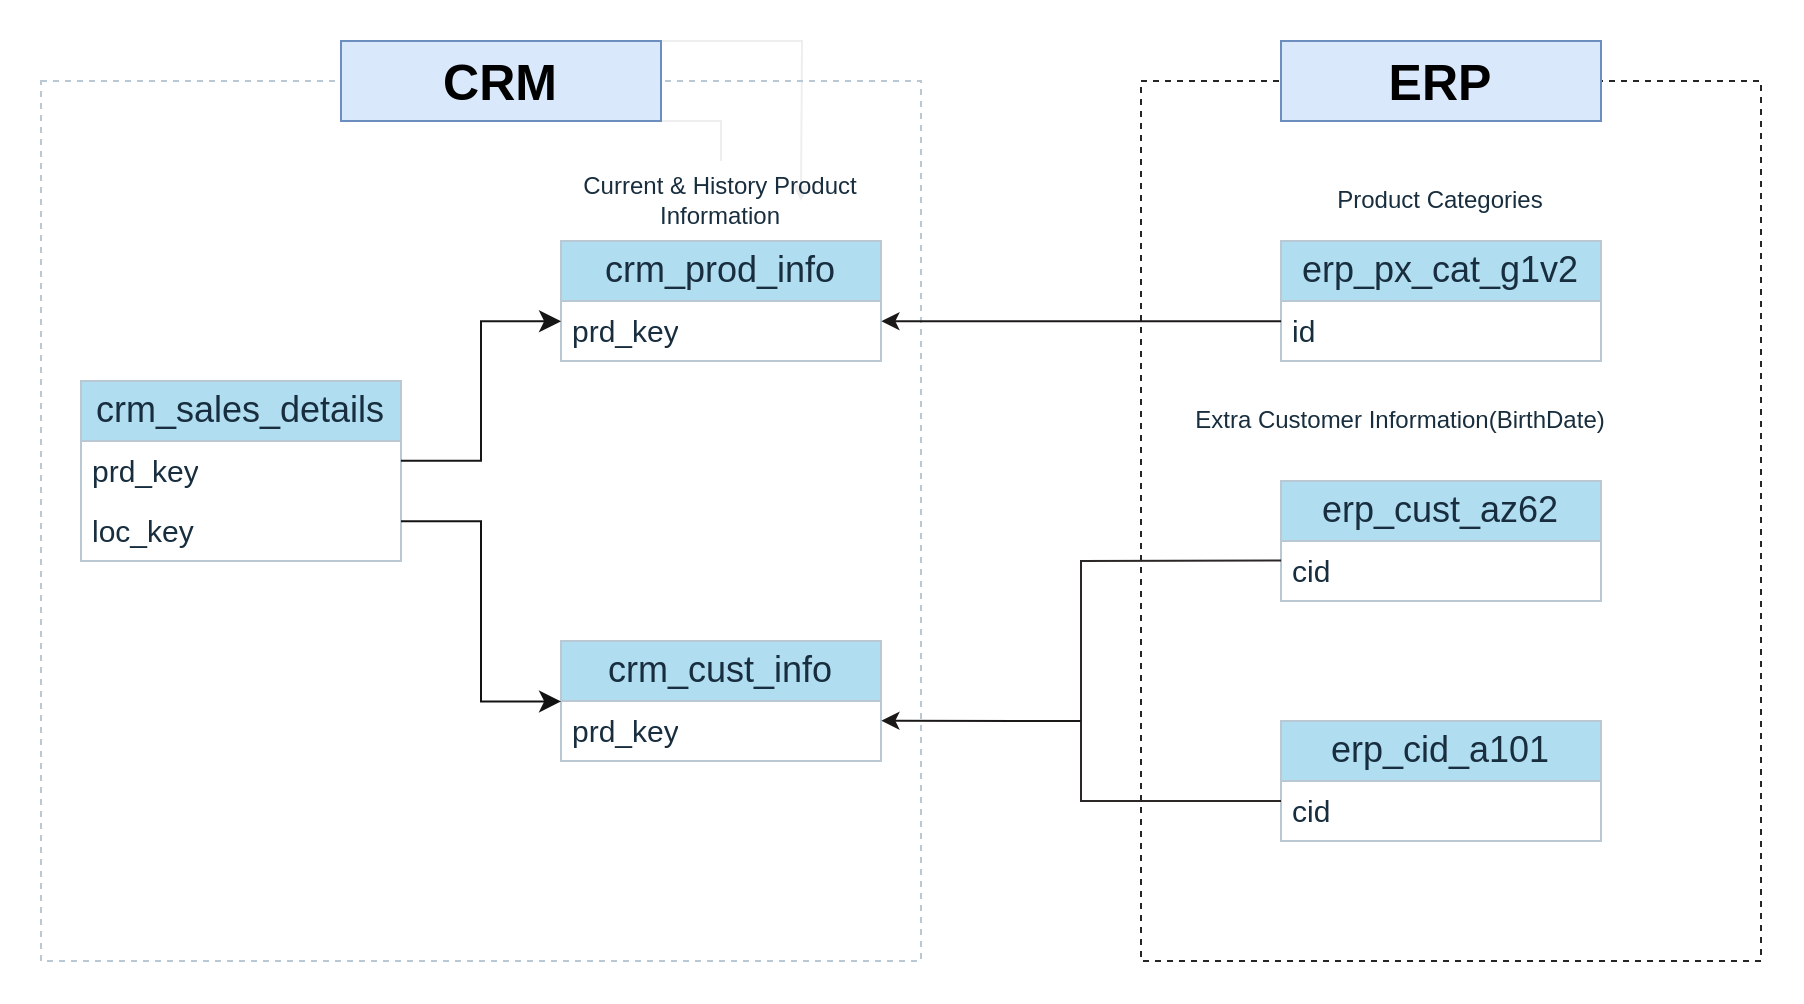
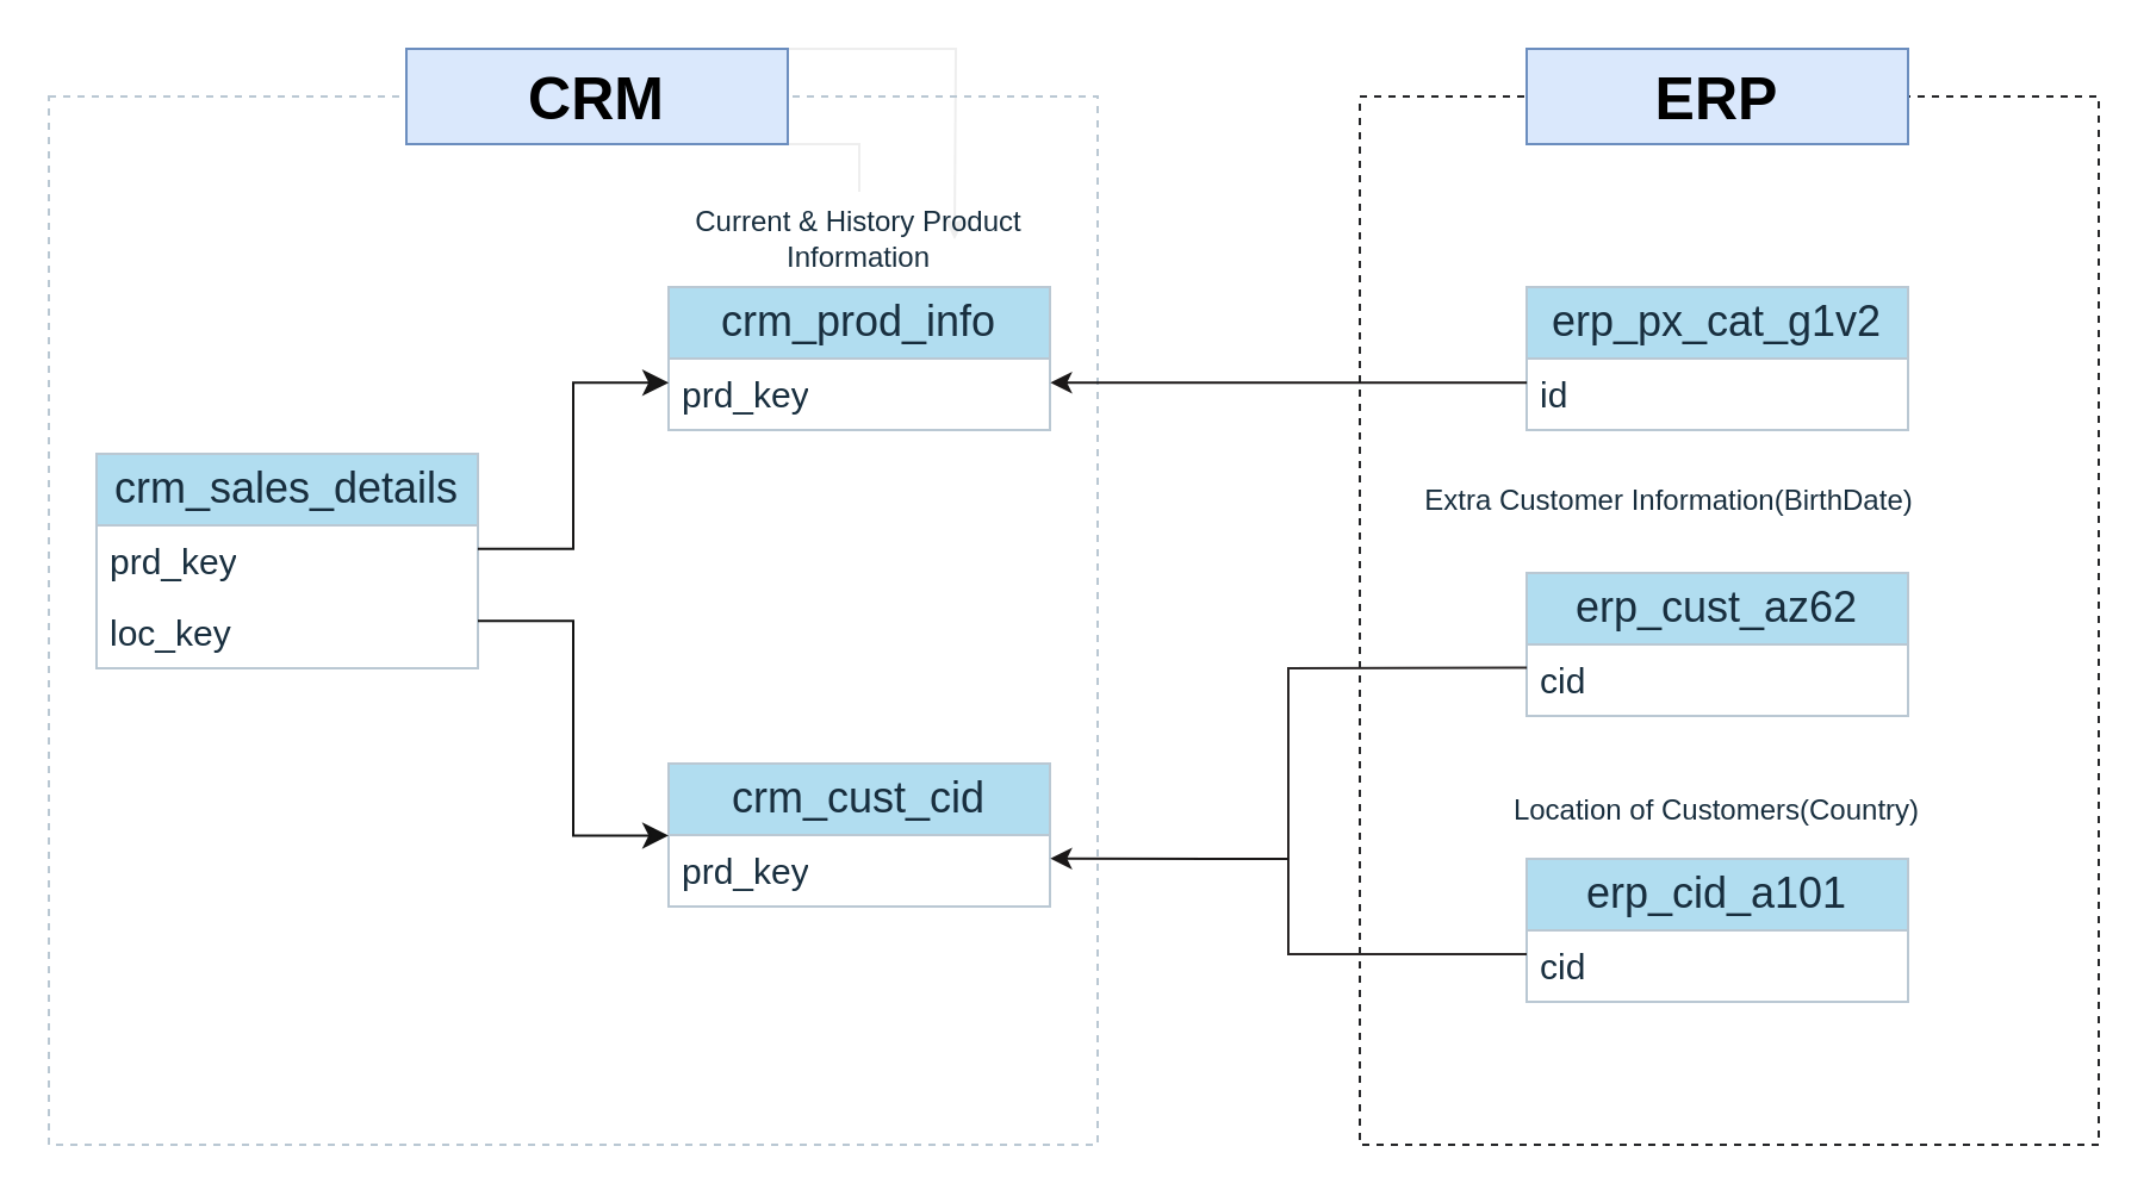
  <mxCell id="0" />
  <mxCell id="1" parent="0" />
  <mxCell id="2" value="&lt;font style=&quot;font-size: 18px;&quot;&gt;crm_sales_details&lt;/font&gt;" style="swimlane;fontStyle=0;childLayout=stackLayout;horizontal=1;startSize=30;horizontalStack=0;resizeParent=1;resizeParentMax=0;resizeLast=0;collapsible=1;marginBottom=0;whiteSpace=wrap;html=1;labelBackgroundColor=none;fillColor=#B1DDF0;strokeColor=#BAC8D3;fontColor=#182E3E;" vertex="1" parent="1"><mxGeometry x="40" y="190" width="160" height="90" as="geometry" /></mxCell>
  <mxCell id="3" value="&lt;font style=&quot;font-size: 15px;&quot;&gt;prd_key&lt;/font&gt;" style="text;strokeColor=none;fillColor=none;align=left;verticalAlign=middle;spacingLeft=4;spacingRight=4;overflow=hidden;points=[[0,0.5],[1,0.5]];portConstraint=eastwest;rotatable=0;whiteSpace=wrap;html=1;labelBackgroundColor=none;fontColor=#182E3E;" vertex="1" parent="2"><mxGeometry y="30" width="160" height="30" as="geometry" /></mxCell>
  <mxCell id="4" value="&lt;font style=&quot;font-size: 15px;&quot;&gt;loc_key&lt;/font&gt;" style="text;strokeColor=none;fillColor=none;align=left;verticalAlign=middle;spacingLeft=4;spacingRight=4;overflow=hidden;points=[[0,0.5],[1,0.5]];portConstraint=eastwest;rotatable=0;whiteSpace=wrap;html=1;labelBackgroundColor=none;fontColor=#182E3E;" vertex="1" parent="2"><mxGeometry y="60" width="160" height="30" as="geometry" /></mxCell>
  <mxCell id="5" value="&lt;font style=&quot;font-size: 18px;&quot;&gt;crm_prod_info&lt;/font&gt;" style="swimlane;fontStyle=0;childLayout=stackLayout;horizontal=1;startSize=30;horizontalStack=0;resizeParent=1;resizeParentMax=0;resizeLast=0;collapsible=1;marginBottom=0;whiteSpace=wrap;html=1;labelBackgroundColor=none;fillColor=#B1DDF0;strokeColor=#BAC8D3;fontColor=#182E3E;" vertex="1" parent="1"><mxGeometry x="280" y="120" width="160" height="60" as="geometry" /></mxCell>
  <mxCell id="6" value="&lt;font style=&quot;font-size: 15px;&quot;&gt;prd_key&lt;/font&gt;" style="text;strokeColor=none;fillColor=none;align=left;verticalAlign=middle;spacingLeft=4;spacingRight=4;overflow=hidden;points=[[0,0.5],[1,0.5]];portConstraint=eastwest;rotatable=0;whiteSpace=wrap;html=1;labelBackgroundColor=none;fontColor=#182E3E;" vertex="1" parent="5"><mxGeometry y="30" width="160" height="30" as="geometry" /></mxCell>
  <mxCell id="7" style="edgeStyle=orthogonalEdgeStyle;rounded=0;orthogonalLoop=1;jettySize=auto;html=1;exitX=0.5;exitY=0;exitDx=0;exitDy=0;strokeColor=#EEEEEE;fontColor=#FFFFFF;" edge="1" parent="1" source="23"><mxGeometry relative="1" as="geometry"><mxPoint x="400" y="100" as="targetPoint" /></mxGeometry></mxCell>
  <mxCell id="8" value="&lt;div&gt;Current &amp;amp; History Product Information&lt;/div&gt;" style="text;html=1;align=center;verticalAlign=middle;whiteSpace=wrap;rounded=0;fontColor=#182E3E;" vertex="1" parent="1"><mxGeometry x="280" y="80" width="160" height="40" as="geometry" /></mxCell>
- <mxCell id="9" value="&lt;font style=&quot;font-size: 18px;&quot;&gt;crm_cust_info&lt;/font&gt;" style="swimlane;fontStyle=0;childLayout=stackLayout;horizontal=1;startSize=30;horizontalStack=0;resizeParent=1;resizeParentMax=0;resizeLast=0;collapsible=1;marginBottom=0;whiteSpace=wrap;html=1;labelBackgroundColor=none;fillColor=#B1DDF0;strokeColor=#BAC8D3;fontColor=#182E3E;" vertex="1" parent="1"><mxGeometry x="280" y="320" width="160" height="60" as="geometry" /></mxCell>
+ <mxCell id="9" value="&lt;font style=&quot;font-size: 18px;&quot;&gt;crm_cust_cid&lt;/font&gt;" style="swimlane;fontStyle=0;childLayout=stackLayout;horizontal=1;startSize=30;horizontalStack=0;resizeParent=1;resizeParentMax=0;resizeLast=0;collapsible=1;marginBottom=0;whiteSpace=wrap;html=1;labelBackgroundColor=none;fillColor=#B1DDF0;strokeColor=#BAC8D3;fontColor=#182E3E;" vertex="1" parent="1"><mxGeometry x="280" y="320" width="160" height="60" as="geometry" /></mxCell>
  <mxCell id="10" value="&lt;font style=&quot;font-size: 15px;&quot;&gt;prd_key&lt;/font&gt;" style="text;strokeColor=none;fillColor=none;align=left;verticalAlign=middle;spacingLeft=4;spacingRight=4;overflow=hidden;points=[[0,0.5],[1,0.5]];portConstraint=eastwest;rotatable=0;whiteSpace=wrap;html=1;labelBackgroundColor=none;fontColor=#182E3E;" vertex="1" parent="9"><mxGeometry y="30" width="160" height="30" as="geometry" /></mxCell>
  <mxCell id="11" value="&lt;font style=&quot;font-size: 18px;&quot;&gt;erp_px_cat_g1v2&lt;/font&gt;" style="swimlane;fontStyle=0;childLayout=stackLayout;horizontal=1;startSize=30;horizontalStack=0;resizeParent=1;resizeParentMax=0;resizeLast=0;collapsible=1;marginBottom=0;whiteSpace=wrap;html=1;labelBackgroundColor=none;fillColor=#B1DDF0;strokeColor=#BAC8D3;fontColor=#182E3E;" vertex="1" parent="1"><mxGeometry x="640" y="120" width="160" height="60" as="geometry" /></mxCell>
  <mxCell id="12" value="&lt;font style=&quot;font-size: 15px;&quot;&gt;id&lt;/font&gt;" style="text;strokeColor=none;fillColor=none;align=left;verticalAlign=middle;spacingLeft=4;spacingRight=4;overflow=hidden;points=[[0,0.5],[1,0.5]];portConstraint=eastwest;rotatable=0;whiteSpace=wrap;html=1;labelBackgroundColor=none;fontColor=#182E3E;" vertex="1" parent="11"><mxGeometry y="30" width="160" height="30" as="geometry" /></mxCell>
  <mxCell id="13" value="&lt;font style=&quot;font-size: 18px;&quot;&gt;erp_cust_az62&lt;/font&gt;" style="swimlane;fontStyle=0;childLayout=stackLayout;horizontal=1;startSize=30;horizontalStack=0;resizeParent=1;resizeParentMax=0;resizeLast=0;collapsible=1;marginBottom=0;whiteSpace=wrap;html=1;labelBackgroundColor=none;fillColor=#B1DDF0;strokeColor=#BAC8D3;fontColor=#182E3E;" vertex="1" parent="1"><mxGeometry x="640" y="240" width="160" height="60" as="geometry" /></mxCell>
  <mxCell id="14" value="&lt;font style=&quot;font-size: 15px;&quot;&gt;cid&lt;/font&gt;" style="text;strokeColor=none;fillColor=none;align=left;verticalAlign=middle;spacingLeft=4;spacingRight=4;overflow=hidden;points=[[0,0.5],[1,0.5]];portConstraint=eastwest;rotatable=0;whiteSpace=wrap;html=1;labelBackgroundColor=none;fontColor=#182E3E;" vertex="1" parent="13"><mxGeometry y="30" width="160" height="30" as="geometry" /></mxCell>
  <mxCell id="15" value="&lt;font style=&quot;font-size: 18px;&quot;&gt;erp_cid_a101&lt;/font&gt;" style="swimlane;fontStyle=0;childLayout=stackLayout;horizontal=1;startSize=30;horizontalStack=0;resizeParent=1;resizeParentMax=0;resizeLast=0;collapsible=1;marginBottom=0;whiteSpace=wrap;html=1;labelBackgroundColor=none;fillColor=#B1DDF0;strokeColor=#BAC8D3;fontColor=#182E3E;" vertex="1" parent="1"><mxGeometry x="640" y="360" width="160" height="60" as="geometry" /></mxCell>
  <mxCell id="16" value="&lt;font style=&quot;font-size: 15px;&quot;&gt;cid&lt;/font&gt;" style="text;strokeColor=none;fillColor=none;align=left;verticalAlign=middle;spacingLeft=4;spacingRight=4;overflow=hidden;points=[[0,0.5],[1,0.5]];portConstraint=eastwest;rotatable=0;whiteSpace=wrap;html=1;labelBackgroundColor=none;fontColor=#182E3E;" vertex="1" parent="15"><mxGeometry y="30" width="160" height="30" as="geometry" /></mxCell>
- <mxCell id="17" value="&lt;div&gt;Product Categories&lt;/div&gt;" style="text;html=1;align=center;verticalAlign=middle;whiteSpace=wrap;rounded=0;fontColor=#182E3E;" vertex="1" parent="1"><mxGeometry x="640" y="80" width="160" height="40" as="geometry" /></mxCell>
  <mxCell id="18" value="&lt;div&gt;Extra Customer Information(BirthDate)&lt;/div&gt;" style="text;html=1;align=center;verticalAlign=middle;whiteSpace=wrap;rounded=0;fontColor=#182E3E;" vertex="1" parent="1"><mxGeometry x="585" y="190" width="230" height="40" as="geometry" /></mxCell>
+ <mxCell id="19" value="&lt;div&gt;Location of Customers(Country)&lt;/div&gt;" style="text;html=1;align=center;verticalAlign=middle;whiteSpace=wrap;rounded=0;fontColor=#182E3E;" vertex="1" parent="1"><mxGeometry x="615" y="320" width="210" height="40" as="geometry" /></mxCell>
  <mxCell id="20" value="" style="rounded=0;whiteSpace=wrap;html=1;strokeColor=light-dark(#252628, #39454e);fontColor=#182E3E;fillColor=none;dashed=1;" vertex="1" parent="1"><mxGeometry x="570" y="40" width="310" height="440" as="geometry" /></mxCell>
  <mxCell id="21" value="&lt;div&gt;&lt;font style=&quot;font-size: 25px;&quot;&gt;&lt;b&gt;ERP&lt;/b&gt;&lt;/font&gt;&lt;/div&gt;" style="text;html=1;align=center;verticalAlign=middle;whiteSpace=wrap;rounded=0;fillColor=#dae8fc;strokeColor=#6c8ebf;" vertex="1" parent="1"><mxGeometry x="640" y="20" width="160" height="40" as="geometry" /></mxCell>
  <mxCell id="22" value="" style="edgeStyle=orthogonalEdgeStyle;rounded=0;orthogonalLoop=1;jettySize=auto;html=1;exitX=0.5;exitY=0;exitDx=0;exitDy=0;strokeColor=#EEEEEE;fontColor=#FFFFFF;" edge="1" parent="1" source="8" target="23"><mxGeometry relative="1" as="geometry"><mxPoint x="400" y="100" as="targetPoint" /><mxPoint x="360" y="80" as="sourcePoint" /></mxGeometry></mxCell>
  <mxCell id="23" value="" style="rounded=0;whiteSpace=wrap;html=1;strokeColor=#BAC8D3;fontColor=#182E3E;fillColor=none;dashed=1;" vertex="1" parent="1"><mxGeometry x="20" y="40" width="440" height="440" as="geometry" /></mxCell>
  <mxCell id="24" value="&lt;div&gt;&lt;font style=&quot;font-size: 25px;&quot;&gt;&lt;b&gt;CRM&lt;/b&gt;&lt;/font&gt;&lt;/div&gt;" style="text;html=1;align=center;verticalAlign=middle;whiteSpace=wrap;rounded=0;fillColor=#dae8fc;strokeColor=#6c8ebf;" vertex="1" parent="1"><mxGeometry x="170" y="20" width="160" height="40" as="geometry" /></mxCell>
  <mxCell id="25" value="" style="edgeStyle=elbowEdgeStyle;elbow=horizontal;endArrow=classic;html=1;curved=0;rounded=0;endSize=8;startSize=8;strokeColor=light-dark(#171616, #202020);fontColor=#FFFFFF;entryX=0.591;entryY=0.273;entryDx=0;entryDy=0;entryPerimeter=0;" edge="1" parent="1" target="23"><mxGeometry width="50" height="50" relative="1" as="geometry"><mxPoint x="199.96" y="229.88" as="sourcePoint" /><mxPoint x="280" y="180" as="targetPoint" /><Array as="points"><mxPoint x="240" y="150" /></Array></mxGeometry></mxCell>
  <mxCell id="26" value="" style="edgeStyle=elbowEdgeStyle;elbow=horizontal;endArrow=classic;html=1;curved=0;rounded=0;endSize=8;startSize=8;strokeColor=light-dark(#121212, #202020);fontColor=#FFFFFF;exitX=0.182;exitY=0.614;exitDx=0;exitDy=0;exitPerimeter=0;entryX=0.591;entryY=0.705;entryDx=0;entryDy=0;entryPerimeter=0;" edge="1" parent="1" target="23"><mxGeometry width="50" height="50" relative="1" as="geometry"><mxPoint x="200" y="260.16" as="sourcePoint" /><mxPoint x="299.92" y="320" as="targetPoint" /></mxGeometry></mxCell>
  <mxCell id="27" value="" style="endArrow=classic;html=1;rounded=0;strokeColor=light-dark(#1b1818, #202020);fontColor=#FFFFFF;exitX=0.226;exitY=0.273;exitDx=0;exitDy=0;exitPerimeter=0;entryX=0.955;entryY=0.273;entryDx=0;entryDy=0;entryPerimeter=0;" edge="1" parent="1" source="20" target="23"><mxGeometry width="50" height="50" relative="1" as="geometry"><mxPoint x="510" y="230" as="sourcePoint" /><mxPoint x="470" y="160" as="targetPoint" /></mxGeometry></mxCell>
  <mxCell id="28" value="" style="endArrow=none;html=1;rounded=0;strokeColor=light-dark(#2b2727, #202020);fontColor=#FFFFFF;entryX=0.226;entryY=0.545;entryDx=0;entryDy=0;entryPerimeter=0;" edge="1" parent="1" target="20"><mxGeometry width="50" height="50" relative="1" as="geometry"><mxPoint x="640" y="400" as="sourcePoint" /><mxPoint x="390" y="300" as="targetPoint" /><Array as="points"><mxPoint x="540" y="400" /><mxPoint x="540" y="280" /></Array></mxGeometry></mxCell>
  <mxCell id="29" value="" style="endArrow=classic;html=1;rounded=0;strokeColor=light-dark(#1b1818, #202020);fontColor=#FFFFFF;entryX=0.955;entryY=0.727;entryDx=0;entryDy=0;entryPerimeter=0;" edge="1" parent="1" target="23"><mxGeometry width="50" height="50" relative="1" as="geometry"><mxPoint x="540" y="360" as="sourcePoint" /><mxPoint x="530" y="330" as="targetPoint" /></mxGeometry></mxCell>
